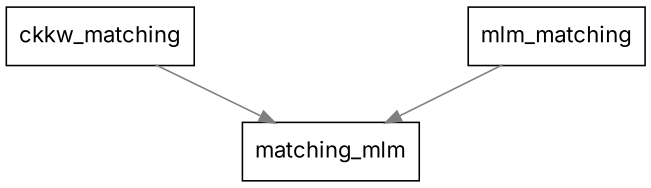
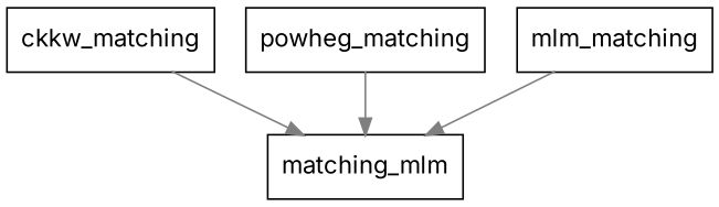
  digraph {
    concentrate=true
    fontname=Inter
    splines=true
    node [fillcolor=white fontname=Inter shape=record style=filled]
    edge [color=gray50 fontname=Inter]
    n1 [label=matching_mlm]
    ckkw_matching
+   powheg_matching
    mlm_matching
    ckkw_matching -> n1
+   powheg_matching -> n1
    mlm_matching -> n1
  }
